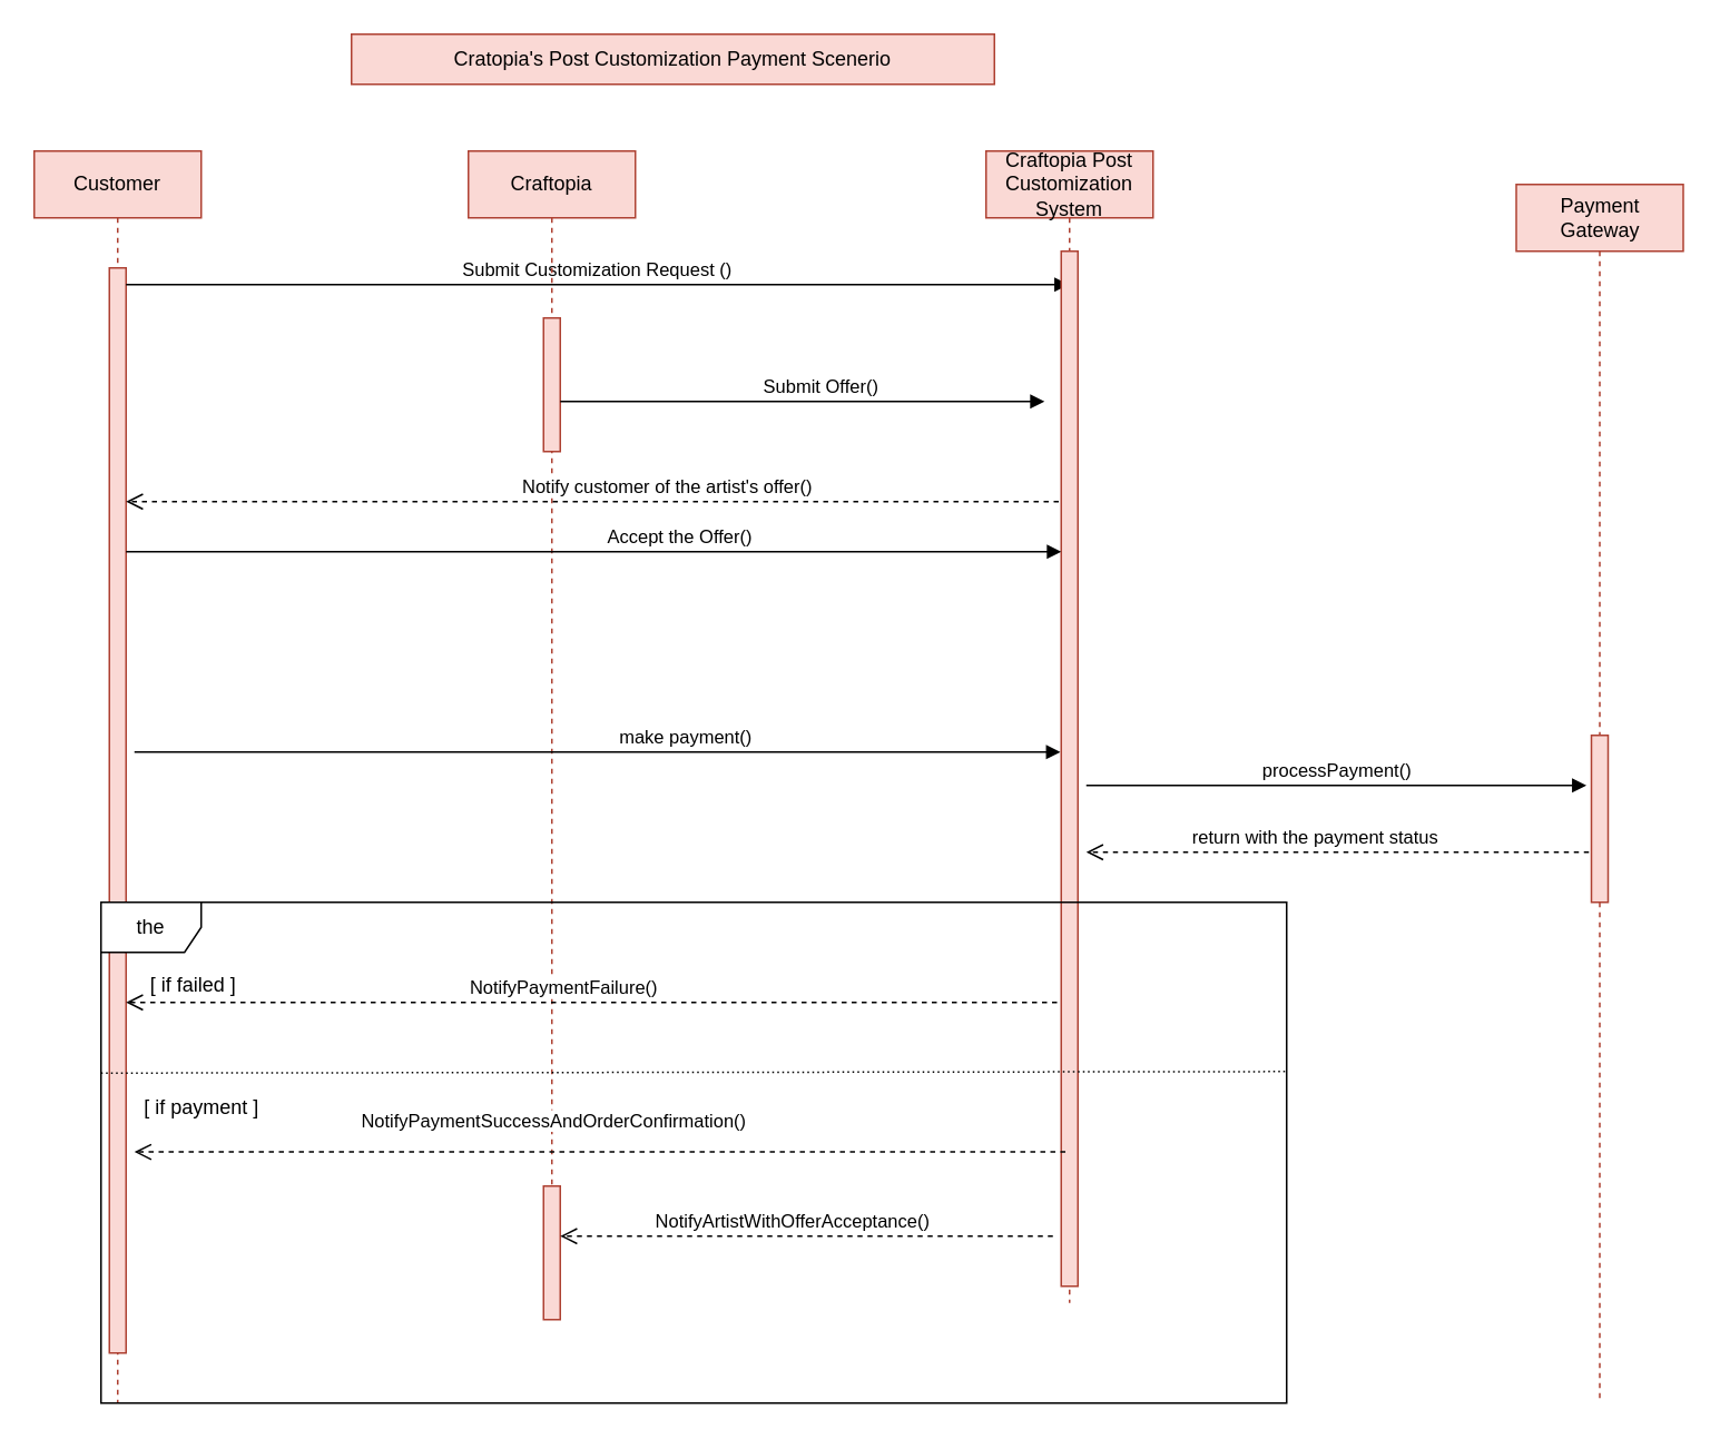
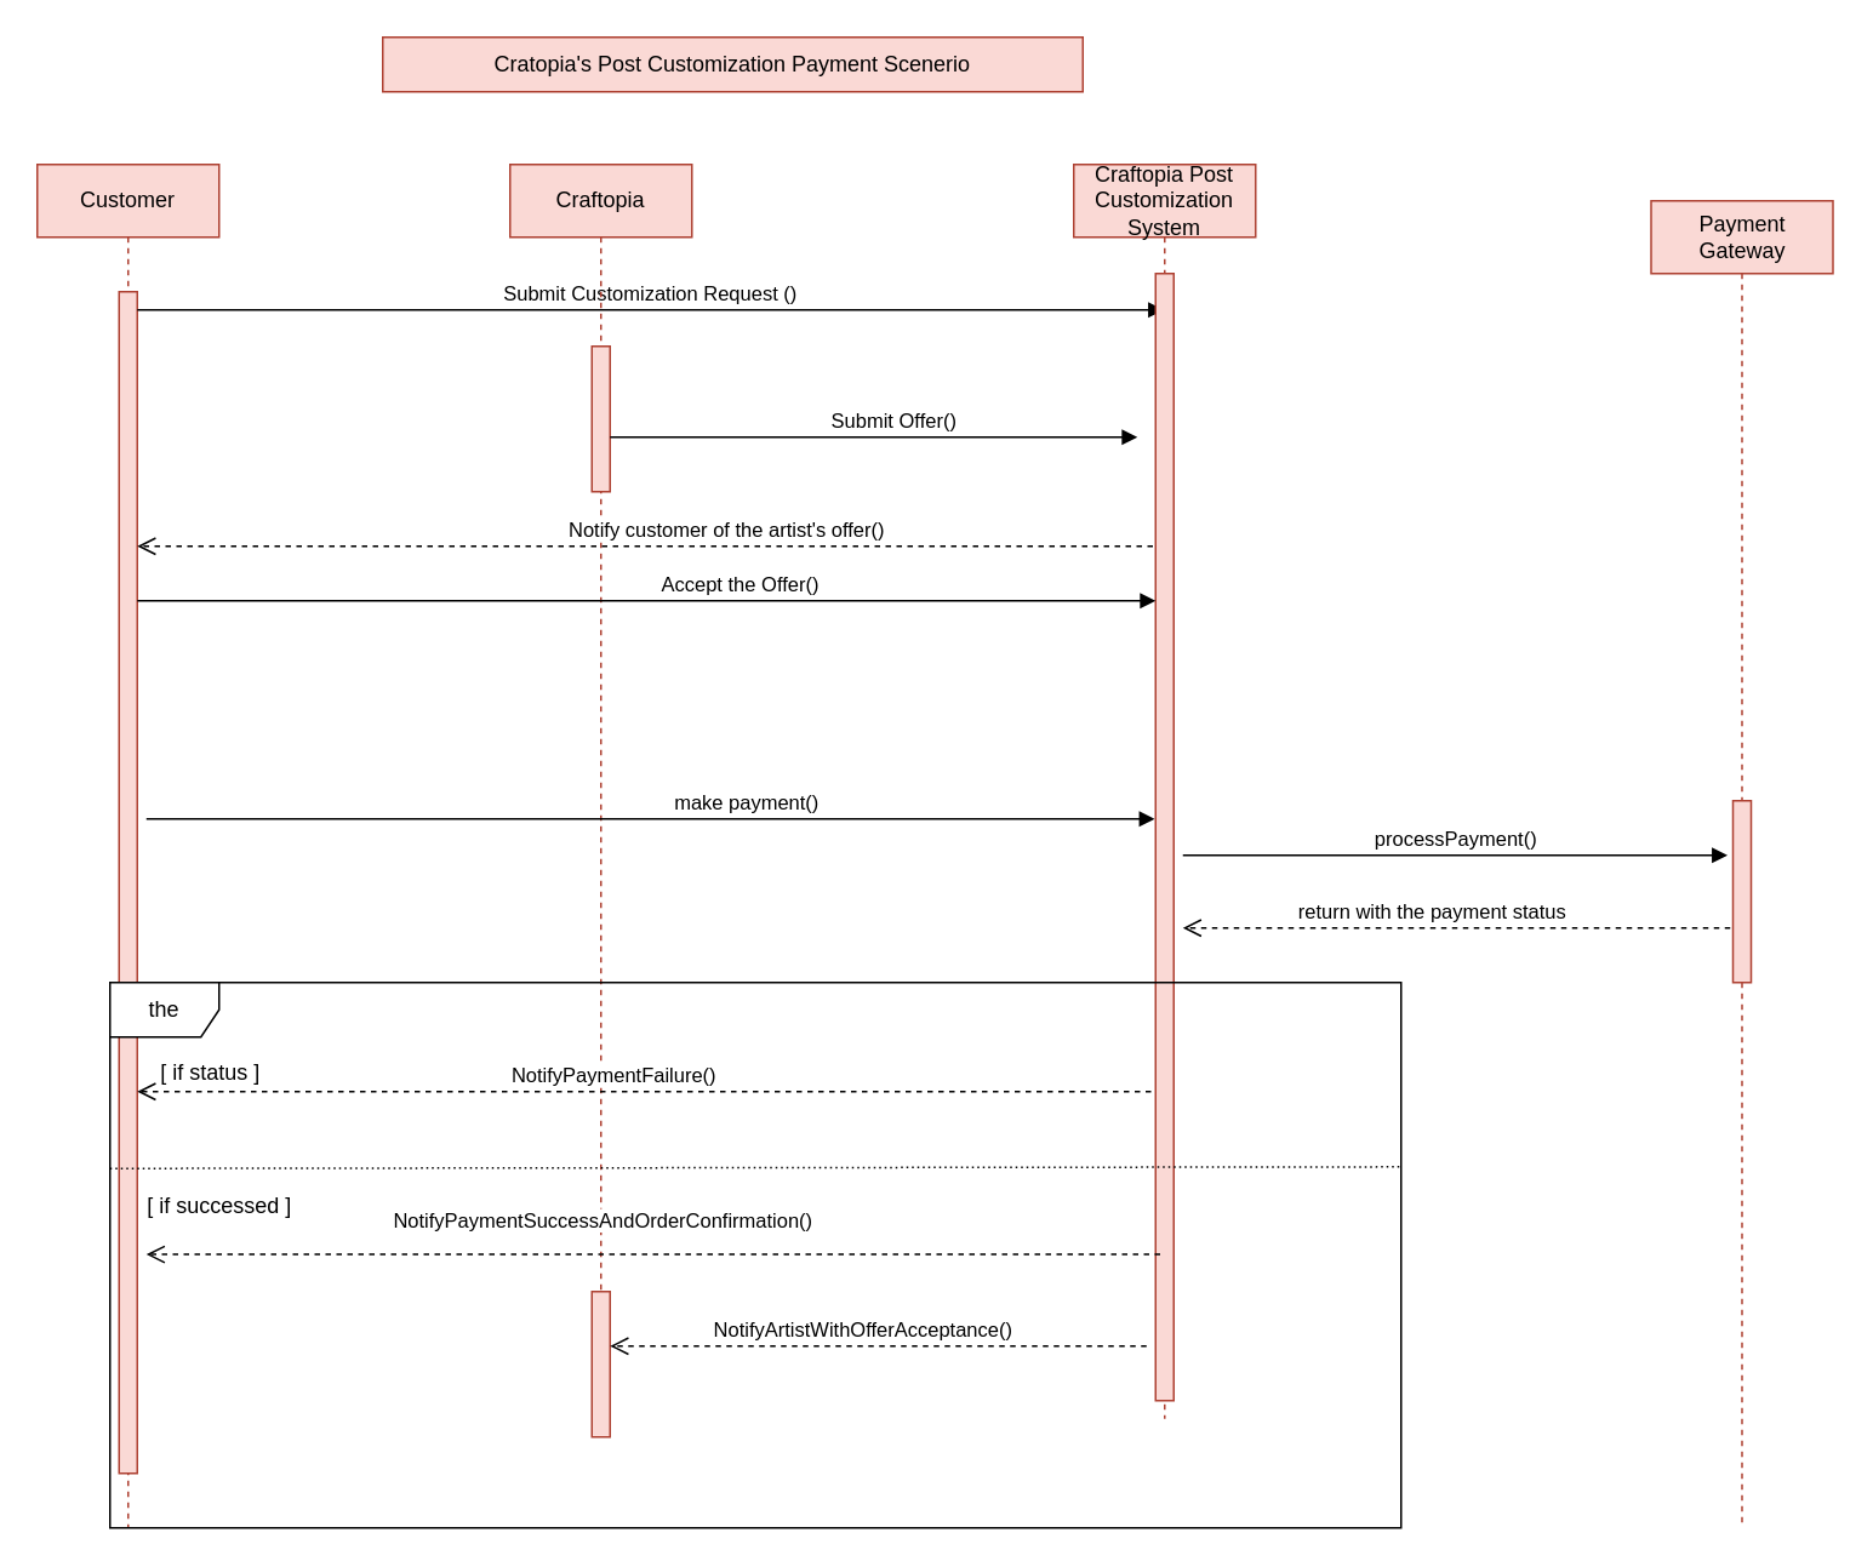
  <mxCell id="0" />
  <mxCell id="1" parent="0" />
  <mxCell id="2" value="Customer" style="shape=umlLifeline;perimeter=lifelinePerimeter;whiteSpace=wrap;html=1;container=0;dropTarget=0;collapsible=0;recursiveResize=0;outlineConnect=0;portConstraint=eastwest;newEdgeStyle={&quot;edgeStyle&quot;:&quot;elbowEdgeStyle&quot;,&quot;elbow&quot;:&quot;vertical&quot;,&quot;curved&quot;:0,&quot;rounded&quot;:0};fillColor=#fad9d5;strokeColor=#ae4132;" vertex="1" parent="1"><mxGeometry x="20" y="90" width="100" height="750" as="geometry" /></mxCell>
  <mxCell id="3" value="" style="html=1;points=[];perimeter=orthogonalPerimeter;outlineConnect=0;targetShapes=umlLifeline;portConstraint=eastwest;newEdgeStyle={&quot;edgeStyle&quot;:&quot;elbowEdgeStyle&quot;,&quot;elbow&quot;:&quot;vertical&quot;,&quot;curved&quot;:0,&quot;rounded&quot;:0};fillColor=#fad9d5;strokeColor=#ae4132;" vertex="1" parent="2"><mxGeometry x="45" y="70" width="10" height="650" as="geometry" /></mxCell>
  <mxCell id="4" value="Submit Customization Request ()" style="html=1;verticalAlign=bottom;endArrow=block;edgeStyle=elbowEdgeStyle;elbow=vertical;curved=0;rounded=0;" edge="1" parent="1" source="3" target="11"><mxGeometry relative="1" as="geometry"><mxPoint x="175" y="180" as="sourcePoint" /><Array as="points"><mxPoint x="160" y="170" /></Array></mxGeometry></mxCell>
  <mxCell id="5" value="Cratopia's Post Customization Payment Scenerio" style="text;html=1;align=center;verticalAlign=middle;whiteSpace=wrap;rounded=0;fillColor=#fad9d5;strokeColor=#ae4132;" vertex="1" parent="1"><mxGeometry x="210" y="20" width="385" height="30" as="geometry" /></mxCell>
  <mxCell id="6" value="Craftopia" style="shape=umlLifeline;perimeter=lifelinePerimeter;whiteSpace=wrap;html=1;container=0;dropTarget=0;collapsible=0;recursiveResize=0;outlineConnect=0;portConstraint=eastwest;newEdgeStyle={&quot;edgeStyle&quot;:&quot;elbowEdgeStyle&quot;,&quot;elbow&quot;:&quot;vertical&quot;,&quot;curved&quot;:0,&quot;rounded&quot;:0};fillColor=#fad9d5;strokeColor=#ae4132;" vertex="1" parent="1"><mxGeometry x="280" y="90" width="100" height="700" as="geometry" /></mxCell>
  <mxCell id="7" value="" style="html=1;points=[];perimeter=orthogonalPerimeter;outlineConnect=0;targetShapes=umlLifeline;portConstraint=eastwest;newEdgeStyle={&quot;edgeStyle&quot;:&quot;elbowEdgeStyle&quot;,&quot;elbow&quot;:&quot;vertical&quot;,&quot;curved&quot;:0,&quot;rounded&quot;:0};fillColor=#fad9d5;strokeColor=#ae4132;" vertex="1" parent="6"><mxGeometry x="45" y="100" width="10" height="80" as="geometry" /></mxCell>
  <mxCell id="8" value="" style="html=1;points=[];perimeter=orthogonalPerimeter;outlineConnect=0;targetShapes=umlLifeline;portConstraint=eastwest;newEdgeStyle={&quot;edgeStyle&quot;:&quot;elbowEdgeStyle&quot;,&quot;elbow&quot;:&quot;vertical&quot;,&quot;curved&quot;:0,&quot;rounded&quot;:0};fillColor=#fad9d5;strokeColor=#ae4132;" vertex="1" parent="6"><mxGeometry x="45" y="620" width="10" height="80" as="geometry" /></mxCell>
  <mxCell id="9" value="Notify customer of the artist's offer()" style="html=1;verticalAlign=bottom;endArrow=open;dashed=1;endSize=8;edgeStyle=elbowEdgeStyle;elbow=horizontal;curved=0;rounded=0;" edge="1" parent="1" source="11" target="3"><mxGeometry x="-0.144" relative="1" as="geometry"><mxPoint x="80" y="310" as="targetPoint" /><Array as="points"><mxPoint x="160" y="300" /><mxPoint x="560" y="300" /><mxPoint x="180" y="310" /></Array><mxPoint x="285" y="310" as="sourcePoint" /><mxPoint x="1" as="offset" /></mxGeometry></mxCell>
  <mxCell id="10" value="make payment()" style="html=1;verticalAlign=bottom;endArrow=block;edgeStyle=elbowEdgeStyle;elbow=vertical;curved=0;rounded=0;" edge="1" parent="1"><mxGeometry x="0.191" relative="1" as="geometry"><mxPoint x="80" y="450" as="sourcePoint" /><Array as="points"><mxPoint x="180" y="450" /></Array><mxPoint x="634.5" y="450" as="targetPoint" /><mxPoint as="offset" /></mxGeometry></mxCell>
  <mxCell id="11" value="Craftopia Post Customization System" style="shape=umlLifeline;perimeter=lifelinePerimeter;whiteSpace=wrap;html=1;container=0;dropTarget=0;collapsible=0;recursiveResize=0;outlineConnect=0;portConstraint=eastwest;newEdgeStyle={&quot;edgeStyle&quot;:&quot;elbowEdgeStyle&quot;,&quot;elbow&quot;:&quot;vertical&quot;,&quot;curved&quot;:0,&quot;rounded&quot;:0};fillColor=#fad9d5;strokeColor=#ae4132;" vertex="1" parent="1"><mxGeometry x="590" y="90" width="100" height="690" as="geometry" /></mxCell>
  <mxCell id="12" value="" style="html=1;points=[];perimeter=orthogonalPerimeter;outlineConnect=0;targetShapes=umlLifeline;portConstraint=eastwest;newEdgeStyle={&quot;edgeStyle&quot;:&quot;elbowEdgeStyle&quot;,&quot;elbow&quot;:&quot;vertical&quot;,&quot;curved&quot;:0,&quot;rounded&quot;:0};fillColor=#fad9d5;strokeColor=#ae4132;" vertex="1" parent="11"><mxGeometry x="45" y="60" width="10" height="620" as="geometry" /></mxCell>
  <mxCell id="13" value="Submit Offer()" style="html=1;verticalAlign=bottom;endArrow=block;edgeStyle=elbowEdgeStyle;elbow=vertical;curved=0;rounded=0;" edge="1" parent="1"><mxGeometry x="0.075" relative="1" as="geometry"><mxPoint x="335" y="240" as="sourcePoint" /><Array as="points"><mxPoint x="469.75" y="240" /></Array><mxPoint x="625" y="240" as="targetPoint" /><mxPoint as="offset" /></mxGeometry></mxCell>
  <mxCell id="14" value="NotifyArtistWithOfferAcceptance()" style="html=1;verticalAlign=bottom;endArrow=open;dashed=1;endSize=8;edgeStyle=elbowEdgeStyle;elbow=vertical;curved=0;rounded=0;" edge="1" parent="1"><mxGeometry x="0.061" relative="1" as="geometry"><mxPoint x="335" y="740" as="targetPoint" /><Array as="points"><mxPoint x="617.5" y="740" /></Array><mxPoint x="630" y="740" as="sourcePoint" /><mxPoint as="offset" /></mxGeometry></mxCell>
  <mxCell id="15" value="Accept the Offer()&amp;nbsp;" style="html=1;verticalAlign=bottom;endArrow=block;edgeStyle=elbowEdgeStyle;elbow=vertical;curved=0;rounded=0;" edge="1" parent="1" source="3" target="12"><mxGeometry x="0.191" relative="1" as="geometry"><mxPoint x="80" y="330" as="sourcePoint" /><Array as="points"><mxPoint x="220" y="330" /><mxPoint x="330" y="400" /><mxPoint x="550" y="330" /><mxPoint x="180" y="370" /></Array><mxPoint x="620" y="370" as="targetPoint" /><mxPoint as="offset" /></mxGeometry></mxCell>
  <mxCell id="16" value="" style="html=1;verticalAlign=bottom;endArrow=open;dashed=1;endSize=8;edgeStyle=elbowEdgeStyle;elbow=horizontal;curved=0;rounded=0;" edge="1" parent="1" source="18"><mxGeometry x="0.103" y="-50" relative="1" as="geometry"><mxPoint x="650" y="510" as="targetPoint" /><Array as="points"><mxPoint x="875" y="510" /></Array><mxPoint x="940" y="510" as="sourcePoint" /><mxPoint as="offset" /></mxGeometry></mxCell>
  <mxCell id="17" value="return with the payment status" style="edgeLabel;html=1;align=center;verticalAlign=middle;resizable=0;points=[];" vertex="1" connectable="0" parent="16"><mxGeometry x="0.389" y="1" relative="1" as="geometry"><mxPoint x="42" y="-11" as="offset" /></mxGeometry></mxCell>
  <mxCell id="18" value="Payment Gateway" style="shape=umlLifeline;perimeter=lifelinePerimeter;whiteSpace=wrap;html=1;container=0;dropTarget=0;collapsible=0;recursiveResize=0;outlineConnect=0;portConstraint=eastwest;newEdgeStyle={&quot;edgeStyle&quot;:&quot;elbowEdgeStyle&quot;,&quot;elbow&quot;:&quot;vertical&quot;,&quot;curved&quot;:0,&quot;rounded&quot;:0};fillColor=#fad9d5;strokeColor=#ae4132;" vertex="1" parent="1"><mxGeometry x="907.5" y="110" width="100" height="730" as="geometry" /></mxCell>
  <mxCell id="19" value="" style="html=1;points=[];perimeter=orthogonalPerimeter;outlineConnect=0;targetShapes=umlLifeline;portConstraint=eastwest;newEdgeStyle={&quot;edgeStyle&quot;:&quot;elbowEdgeStyle&quot;,&quot;elbow&quot;:&quot;vertical&quot;,&quot;curved&quot;:0,&quot;rounded&quot;:0};fillColor=#fad9d5;strokeColor=#ae4132;" vertex="1" parent="18"><mxGeometry x="45" y="330" width="10" height="100" as="geometry" /></mxCell>
  <mxCell id="20" value="processPayment()" style="html=1;verticalAlign=bottom;endArrow=block;curved=0;rounded=0;" edge="1" parent="1"><mxGeometry width="80" relative="1" as="geometry"><mxPoint x="650" y="470" as="sourcePoint" /><mxPoint x="949.5" y="470" as="targetPoint" /></mxGeometry></mxCell>
  <mxCell id="21" value="the" style="shape=umlFrame;whiteSpace=wrap;html=1;pointerEvents=0;" vertex="1" parent="1"><mxGeometry x="60" y="540" width="710" height="300" as="geometry" /></mxCell>
- <mxCell id="22" value="[ if failed ]" style="text;html=1;align=center;verticalAlign=middle;resizable=0;points=[];autosize=1;strokeColor=none;fillColor=none;" vertex="1" parent="1"><mxGeometry x="80" y="575" width="70" height="30" as="geometry" /></mxCell>
+ <mxCell id="22" value="[ if status ]" style="text;html=1;align=center;verticalAlign=middle;resizable=0;points=[];autosize=1;strokeColor=none;fillColor=none;" vertex="1" parent="1"><mxGeometry x="80" y="575" width="70" height="30" as="geometry" /></mxCell>
  <mxCell id="23" value="NotifyPaymentFailure()" style="html=1;verticalAlign=bottom;endArrow=open;dashed=1;endSize=8;edgeStyle=elbowEdgeStyle;elbow=horizontal;curved=0;rounded=0;" edge="1" parent="1" target="3"><mxGeometry x="0.061" relative="1" as="geometry"><mxPoint x="345" y="600" as="targetPoint" /><Array as="points"><mxPoint x="627.5" y="600" /></Array><mxPoint x="632.5" y="600" as="sourcePoint" /><mxPoint as="offset" /></mxGeometry></mxCell>
  <mxCell id="24" value="NotifyPaymentSuccessAndOrderConfirmation()" style="html=1;verticalAlign=bottom;endArrow=open;dashed=1;endSize=8;edgeStyle=elbowEdgeStyle;elbow=horizontal;curved=0;rounded=0;" edge="1" parent="1"><mxGeometry x="0.103" y="-10" relative="1" as="geometry"><mxPoint x="80" y="689.58" as="targetPoint" /><Array as="points"><mxPoint x="632.5" y="689.58" /></Array><mxPoint x="637.5" y="689.58" as="sourcePoint" /><mxPoint as="offset" /></mxGeometry></mxCell>
- <mxCell id="25" value="[ if payment ]" style="text;html=1;align=center;verticalAlign=middle;resizable=0;points=[];autosize=1;strokeColor=none;fillColor=none;" vertex="1" parent="1"><mxGeometry x="70" y="648" width="100" height="30" as="geometry" /></mxCell>
+ <mxCell id="25" value="[ if successed ]" style="text;html=1;align=center;verticalAlign=middle;resizable=0;points=[];autosize=1;strokeColor=none;fillColor=none;" vertex="1" parent="1"><mxGeometry x="70" y="648" width="100" height="30" as="geometry" /></mxCell>
  <mxCell id="26" value="" style="endArrow=none;html=1;rounded=0;dashed=1;dashPattern=1 2;entryX=1;entryY=0.338;entryDx=0;entryDy=0;entryPerimeter=0;exitX=0;exitY=0.341;exitDx=0;exitDy=0;exitPerimeter=0;" edge="1" parent="1" source="21" target="21"><mxGeometry relative="1" as="geometry"><mxPoint x="80" y="640" as="sourcePoint" /><mxPoint x="240" y="640" as="targetPoint" /></mxGeometry></mxCell>
